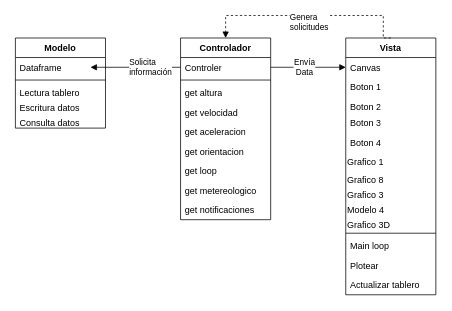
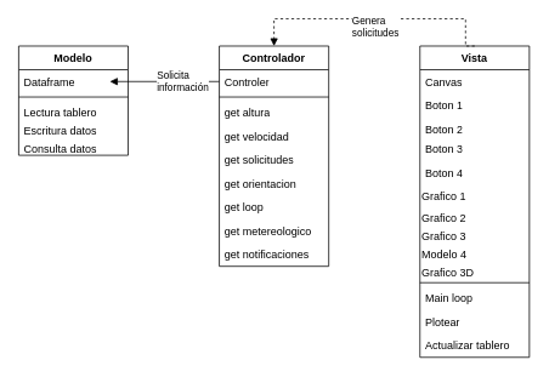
  <mxCell id="0" />
  <mxCell id="1" parent="0" />
  <mxCell id="2" value="Modelo" style="swimlane;fontStyle=1;align=center;verticalAlign=top;childLayout=stackLayout;horizontal=1;startSize=26;horizontalStack=0;resizeParent=1;resizeParentMax=0;resizeLast=0;collapsible=1;marginBottom=0;whiteSpace=wrap;html=1;" vertex="1" parent="1"><mxGeometry x="20" y="50" width="120" height="120" as="geometry" /></mxCell>
  <mxCell id="3" value="Dataframe" style="text;strokeColor=none;fillColor=none;align=left;verticalAlign=top;spacingLeft=4;spacingRight=4;overflow=hidden;rotatable=0;points=[[0,0.5],[1,0.5]];portConstraint=eastwest;whiteSpace=wrap;html=1;" vertex="1" parent="2"><mxGeometry y="26" width="120" height="26" as="geometry" /></mxCell>
  <mxCell id="4" value="" style="line;strokeWidth=1;fillColor=none;align=left;verticalAlign=middle;spacingTop=-1;spacingLeft=3;spacingRight=3;rotatable=0;labelPosition=right;points=[];portConstraint=eastwest;strokeColor=inherit;" vertex="1" parent="2"><mxGeometry y="52" width="120" height="8" as="geometry" /></mxCell>
  <mxCell id="5" value="Lectura tablero" style="text;strokeColor=none;fillColor=none;align=left;verticalAlign=top;spacingLeft=4;spacingRight=4;overflow=hidden;rotatable=0;points=[[0,0.5],[1,0.5]];portConstraint=eastwest;whiteSpace=wrap;html=1;" vertex="1" parent="2"><mxGeometry y="60" width="120" height="20" as="geometry" /></mxCell>
  <mxCell id="6" value="Escritura datos" style="text;strokeColor=none;fillColor=none;align=left;verticalAlign=top;spacingLeft=4;spacingRight=4;overflow=hidden;rotatable=0;points=[[0,0.5],[1,0.5]];portConstraint=eastwest;whiteSpace=wrap;html=1;" vertex="1" parent="2"><mxGeometry y="80" width="120" height="20" as="geometry" /></mxCell>
  <mxCell id="7" value="Consulta datos" style="text;strokeColor=none;fillColor=none;align=left;verticalAlign=top;spacingLeft=4;spacingRight=4;overflow=hidden;rotatable=0;points=[[0,0.5],[1,0.5]];portConstraint=eastwest;whiteSpace=wrap;html=1;" vertex="1" parent="2"><mxGeometry y="100" width="120" height="20" as="geometry" /></mxCell>
  <mxCell id="8" value="Controlador" style="swimlane;fontStyle=1;align=center;verticalAlign=top;childLayout=stackLayout;horizontal=1;startSize=26;horizontalStack=0;resizeParent=1;resizeParentMax=0;resizeLast=0;collapsible=1;marginBottom=0;whiteSpace=wrap;html=1;" vertex="1" parent="1"><mxGeometry x="240" y="50" width="120" height="242" as="geometry" /></mxCell>
  <mxCell id="9" value="Controler&lt;div&gt;&lt;br&gt;&lt;/div&gt;" style="text;strokeColor=none;fillColor=none;align=left;verticalAlign=top;spacingLeft=4;spacingRight=4;overflow=hidden;rotatable=0;points=[[0,0.5],[1,0.5]];portConstraint=eastwest;whiteSpace=wrap;html=1;" vertex="1" parent="8"><mxGeometry y="26" width="120" height="26" as="geometry" /></mxCell>
  <mxCell id="10" value="" style="line;strokeWidth=1;fillColor=none;align=left;verticalAlign=middle;spacingTop=-1;spacingLeft=3;spacingRight=3;rotatable=0;labelPosition=right;points=[];portConstraint=eastwest;strokeColor=inherit;" vertex="1" parent="8"><mxGeometry y="52" width="120" height="8" as="geometry" /></mxCell>
  <mxCell id="11" value="get altura&lt;br&gt;&lt;br&gt;&lt;div&gt;&lt;br&gt;&lt;/div&gt;" style="text;strokeColor=none;fillColor=none;align=left;verticalAlign=top;spacingLeft=4;spacingRight=4;overflow=hidden;rotatable=0;points=[[0,0.5],[1,0.5]];portConstraint=eastwest;whiteSpace=wrap;html=1;" vertex="1" parent="8"><mxGeometry y="60" width="120" height="26" as="geometry" /></mxCell>
  <mxCell id="12" value="get velocidad&lt;br&gt;&lt;br&gt;&lt;div&gt;&lt;br&gt;&lt;/div&gt;" style="text;strokeColor=none;fillColor=none;align=left;verticalAlign=top;spacingLeft=4;spacingRight=4;overflow=hidden;rotatable=0;points=[[0,0.5],[1,0.5]];portConstraint=eastwest;whiteSpace=wrap;html=1;" vertex="1" parent="8"><mxGeometry y="86" width="120" height="26" as="geometry" /></mxCell>
- <mxCell id="13" value="get aceleracion&lt;br&gt;&lt;br&gt;&lt;div&gt;&lt;br&gt;&lt;/div&gt;" style="text;strokeColor=none;fillColor=none;align=left;verticalAlign=top;spacingLeft=4;spacingRight=4;overflow=hidden;rotatable=0;points=[[0,0.5],[1,0.5]];portConstraint=eastwest;whiteSpace=wrap;html=1;" vertex="1" parent="8"><mxGeometry y="112" width="120" height="26" as="geometry" /></mxCell>
+ <mxCell id="13" value="get solicitudes&lt;br&gt;&lt;br&gt;&lt;div&gt;&lt;br&gt;&lt;/div&gt;" style="text;strokeColor=none;fillColor=none;align=left;verticalAlign=top;spacingLeft=4;spacingRight=4;overflow=hidden;rotatable=0;points=[[0,0.5],[1,0.5]];portConstraint=eastwest;whiteSpace=wrap;html=1;" vertex="1" parent="8"><mxGeometry y="112" width="120" height="26" as="geometry" /></mxCell>
  <mxCell id="14" value="get orientacion" style="text;strokeColor=none;fillColor=none;align=left;verticalAlign=top;spacingLeft=4;spacingRight=4;overflow=hidden;rotatable=0;points=[[0,0.5],[1,0.5]];portConstraint=eastwest;whiteSpace=wrap;html=1;" vertex="1" parent="8"><mxGeometry y="138" width="120" height="26" as="geometry" /></mxCell>
  <mxCell id="15" value="get loop&lt;br&gt;&lt;br&gt;&lt;div&gt;&lt;br&gt;&lt;/div&gt;" style="text;strokeColor=none;fillColor=none;align=left;verticalAlign=top;spacingLeft=4;spacingRight=4;overflow=hidden;rotatable=0;points=[[0,0.5],[1,0.5]];portConstraint=eastwest;whiteSpace=wrap;html=1;" vertex="1" parent="8"><mxGeometry y="164" width="120" height="26" as="geometry" /></mxCell>
  <mxCell id="16" value="get metereologico&lt;br&gt;&lt;br&gt;&lt;div&gt;&lt;br&gt;&lt;/div&gt;" style="text;strokeColor=none;fillColor=none;align=left;verticalAlign=top;spacingLeft=4;spacingRight=4;overflow=hidden;rotatable=0;points=[[0,0.5],[1,0.5]];portConstraint=eastwest;whiteSpace=wrap;html=1;" vertex="1" parent="8"><mxGeometry y="190" width="120" height="26" as="geometry" /></mxCell>
  <mxCell id="17" value="get notificaciones&lt;br&gt;&lt;br&gt;&lt;div&gt;&lt;br&gt;&lt;/div&gt;" style="text;strokeColor=none;fillColor=none;align=left;verticalAlign=top;spacingLeft=4;spacingRight=4;overflow=hidden;rotatable=0;points=[[0,0.5],[1,0.5]];portConstraint=eastwest;whiteSpace=wrap;html=1;" vertex="1" parent="8"><mxGeometry y="216" width="120" height="26" as="geometry" /></mxCell>
  <mxCell id="18" value="Vista" style="swimlane;fontStyle=1;align=center;verticalAlign=top;childLayout=stackLayout;horizontal=1;startSize=26;horizontalStack=0;resizeParent=1;resizeParentMax=0;resizeLast=0;collapsible=1;marginBottom=0;whiteSpace=wrap;html=1;" vertex="1" parent="1"><mxGeometry x="460" y="50" width="120" height="342" as="geometry" /></mxCell>
  <mxCell id="19" value="&lt;div align=&quot;center&quot;&gt;Canvas&lt;/div&gt;&lt;div&gt;&lt;br&gt;&lt;/div&gt;" style="text;strokeColor=none;fillColor=none;align=left;verticalAlign=top;spacingLeft=4;spacingRight=4;overflow=hidden;rotatable=0;points=[[0,0.5],[1,0.5]];portConstraint=eastwest;whiteSpace=wrap;html=1;" vertex="1" parent="18"><mxGeometry y="26" width="120" height="26" as="geometry" /></mxCell>
  <mxCell id="20" value="Boton 1&lt;div&gt;&lt;br&gt;&lt;br&gt;&lt;/div&gt;" style="text;strokeColor=none;fillColor=none;align=left;verticalAlign=top;spacingLeft=4;spacingRight=4;overflow=hidden;rotatable=0;points=[[0,0.5],[1,0.5]];portConstraint=eastwest;whiteSpace=wrap;html=1;" vertex="1" parent="18"><mxGeometry y="52" width="120" height="26" as="geometry" /></mxCell>
  <mxCell id="21" value="Boton 2&lt;div&gt;&lt;br/&gt;&lt;/div&gt;" style="text;strokeColor=none;fillColor=none;align=left;verticalAlign=top;spacingLeft=4;spacingRight=4;overflow=hidden;rotatable=0;points=[[0,0.5],[1,0.5]];portConstraint=eastwest;whiteSpace=wrap;html=1;" vertex="1" parent="18"><mxGeometry y="78" width="120" height="22" as="geometry" /></mxCell>
  <mxCell id="22" value="Boton 3&lt;br&gt;&lt;div&gt;&lt;br&gt;&lt;/div&gt;" style="text;strokeColor=none;fillColor=none;align=left;verticalAlign=top;spacingLeft=4;spacingRight=4;overflow=hidden;rotatable=0;points=[[0,0.5],[1,0.5]];portConstraint=eastwest;whiteSpace=wrap;html=1;" vertex="1" parent="18"><mxGeometry y="100" width="120" height="26" as="geometry" /></mxCell>
  <mxCell id="23" value="Boton 4&lt;br&gt;&lt;div&gt;&lt;br&gt;&lt;/div&gt;" style="text;strokeColor=none;fillColor=none;align=left;verticalAlign=top;spacingLeft=4;spacingRight=4;overflow=hidden;rotatable=0;points=[[0,0.5],[1,0.5]];portConstraint=eastwest;whiteSpace=wrap;html=1;" vertex="1" parent="18"><mxGeometry y="126" width="120" height="26" as="geometry" /></mxCell>
  <mxCell id="24" value="Grafico 1&lt;div&gt;&lt;br/&gt;&lt;/div&gt;" style="text;whiteSpace=wrap;html=1;" vertex="1" parent="18"><mxGeometry y="152" width="120" height="24" as="geometry" /></mxCell>
- <mxCell id="25" value="Grafico 8&lt;br&gt;&lt;div&gt;&lt;br&gt;&lt;/div&gt;" style="text;whiteSpace=wrap;html=1;" vertex="1" parent="18"><mxGeometry y="176" width="120" height="20" as="geometry" /></mxCell>
+ <mxCell id="25" value="Grafico 2&lt;br&gt;&lt;div&gt;&lt;br&gt;&lt;/div&gt;" style="text;whiteSpace=wrap;html=1;" vertex="1" parent="18"><mxGeometry y="176" width="120" height="20" as="geometry" /></mxCell>
  <mxCell id="26" value="Grafico 3&lt;br&gt;&lt;div&gt;&lt;br&gt;&lt;/div&gt;" style="text;whiteSpace=wrap;html=1;" vertex="1" parent="18"><mxGeometry y="196" width="120" height="20" as="geometry" /></mxCell>
  <mxCell id="27" value="Modelo 4&lt;br&gt;&lt;div&gt;&lt;br&gt;&lt;/div&gt;" style="text;whiteSpace=wrap;html=1;" vertex="1" parent="18"><mxGeometry y="216" width="120" height="20" as="geometry" /></mxCell>
  <mxCell id="28" value="Grafico 3D&lt;br&gt;&lt;div&gt;&lt;br&gt;&lt;/div&gt;" style="text;whiteSpace=wrap;html=1;" vertex="1" parent="18"><mxGeometry y="236" width="120" height="20" as="geometry" /></mxCell>
  <mxCell id="29" value="" style="line;strokeWidth=1;fillColor=none;align=left;verticalAlign=middle;spacingTop=-1;spacingLeft=3;spacingRight=3;rotatable=0;labelPosition=right;points=[];portConstraint=eastwest;strokeColor=inherit;" vertex="1" parent="18"><mxGeometry y="256" width="120" height="8" as="geometry" /></mxCell>
  <mxCell id="30" value="Main loop&lt;div&gt;&lt;br/&gt;&lt;/div&gt;" style="text;strokeColor=none;fillColor=none;align=left;verticalAlign=top;spacingLeft=4;spacingRight=4;overflow=hidden;rotatable=0;points=[[0,0.5],[1,0.5]];portConstraint=eastwest;whiteSpace=wrap;html=1;" vertex="1" parent="18"><mxGeometry y="264" width="120" height="26" as="geometry" /></mxCell>
  <mxCell id="31" value="Plotear" style="text;strokeColor=none;fillColor=none;align=left;verticalAlign=top;spacingLeft=4;spacingRight=4;overflow=hidden;rotatable=0;points=[[0,0.5],[1,0.5]];portConstraint=eastwest;whiteSpace=wrap;html=1;" vertex="1" parent="18"><mxGeometry y="290" width="120" height="26" as="geometry" /></mxCell>
  <mxCell id="32" value="Actualizar tablero" style="text;strokeColor=none;fillColor=none;align=left;verticalAlign=top;spacingLeft=4;spacingRight=4;overflow=hidden;rotatable=0;points=[[0,0.5],[1,0.5]];portConstraint=eastwest;whiteSpace=wrap;html=1;" vertex="1" parent="18"><mxGeometry y="316" width="120" height="26" as="geometry" /></mxCell>
  <mxCell id="33" value="Solicita &lt;br&gt;información&lt;div&gt;&lt;br&gt;&lt;/div&gt;" style="endArrow=block;endFill=1;html=1;edgeStyle=orthogonalEdgeStyle;align=left;verticalAlign=top;rounded=0;exitX=0;exitY=0.5;exitDx=0;exitDy=0;" edge="1" parent="1" source="9"><mxGeometry x="0.173" y="-19" relative="1" as="geometry"><mxPoint x="170" y="190" as="sourcePoint" /><mxPoint x="120" y="89" as="targetPoint" /><mxPoint as="offset" /></mxGeometry></mxCell>
- <mxCell id="34" value="" style="endArrow=block;endFill=1;html=1;edgeStyle=orthogonalEdgeStyle;align=left;verticalAlign=top;rounded=0;entryX=0;entryY=0.5;entryDx=0;entryDy=0;exitX=1;exitY=0.5;exitDx=0;exitDy=0;" edge="1" parent="1" source="9" target="19"><mxGeometry x="-0.387" y="9" relative="1" as="geometry"><mxPoint x="150" y="110" as="sourcePoint" /><mxPoint x="310" y="110" as="targetPoint" /><mxPoint as="offset" /></mxGeometry></mxCell>
- <mxCell id="35" value="Envía &lt;br&gt;Data" style="edgeLabel;html=1;align=center;verticalAlign=middle;resizable=0;points=[];" vertex="1" connectable="0" parent="34"><mxGeometry x="-0.126" y="1" relative="1" as="geometry"><mxPoint as="offset" /></mxGeometry></mxCell>
  <mxCell id="36" value="Genera &lt;br&gt;solicitudes" style="endArrow=block;endFill=1;html=1;edgeStyle=orthogonalEdgeStyle;align=left;verticalAlign=top;rounded=0;exitX=0.5;exitY=0;exitDx=0;exitDy=0;entryX=0.5;entryY=0;entryDx=0;entryDy=0;dashed=1;" edge="1" parent="1" source="18" target="8"><mxGeometry x="0.188" y="-10" relative="1" as="geometry"><mxPoint x="526.5" y="29.97" as="sourcePoint" /><mxPoint x="280" y="29.97" as="targetPoint" /><Array as="points"><mxPoint x="510" y="20" /><mxPoint x="300" y="20" /></Array><mxPoint as="offset" /></mxGeometry></mxCell>
